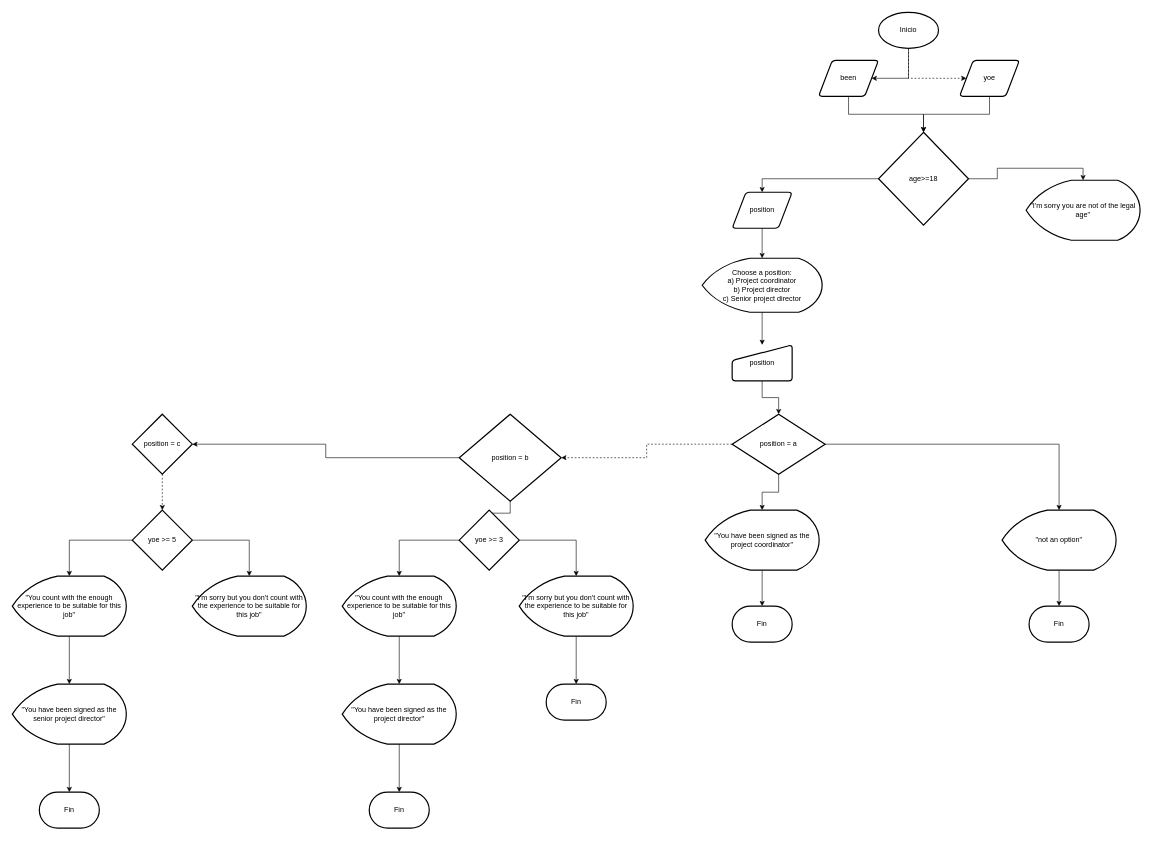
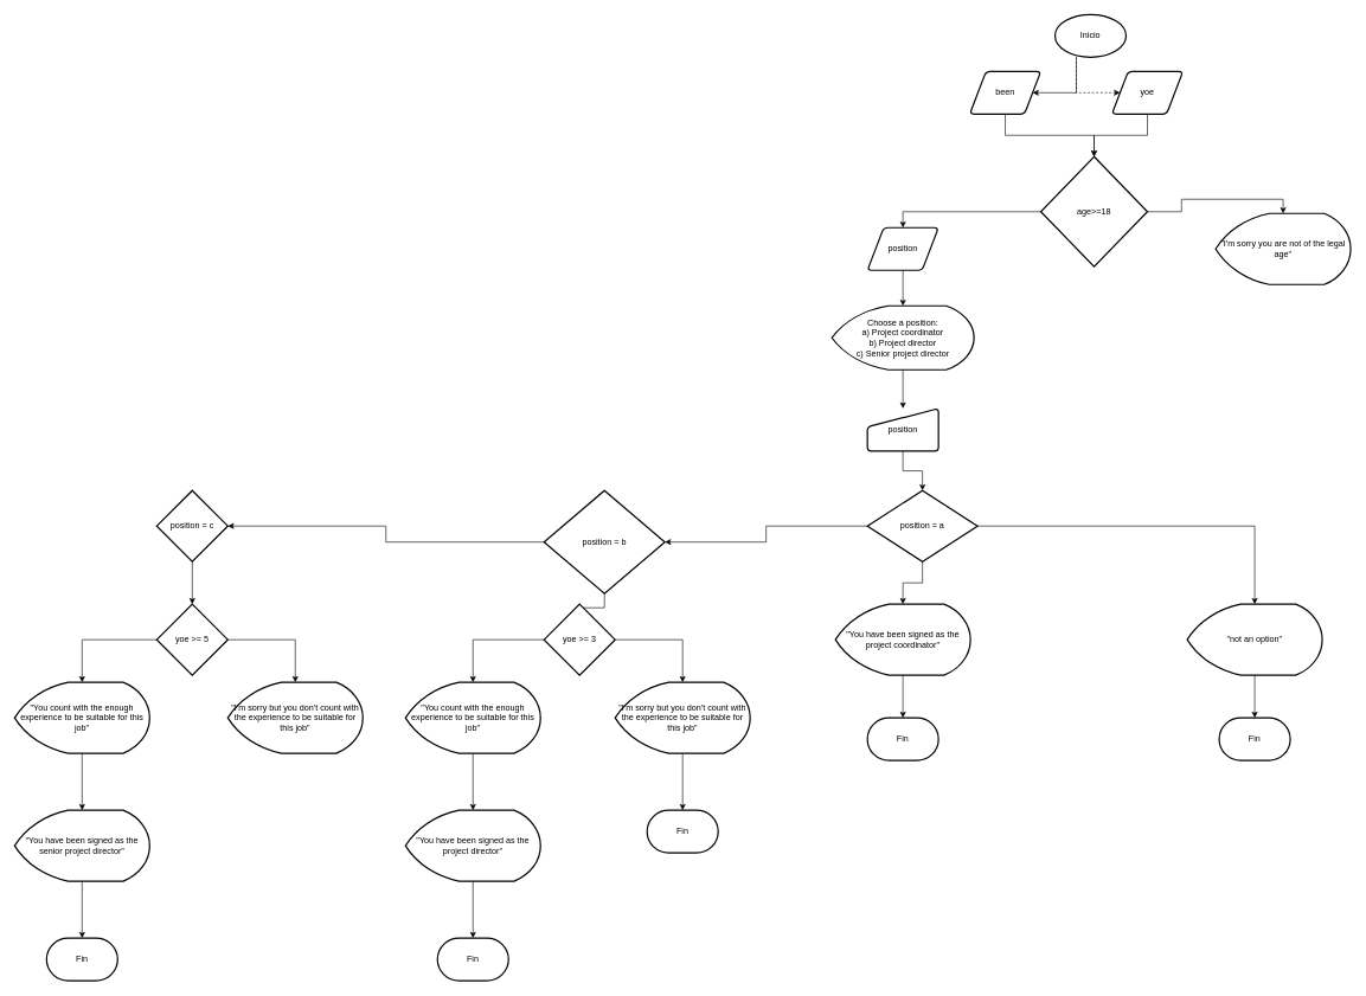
  <mxCell id="0" />
  <mxCell id="1" parent="0" />
  <mxCell id="2" style="edgeStyle=orthogonalEdgeStyle;rounded=0;orthogonalLoop=1;jettySize=auto;html=1;entryX=1;entryY=0.5;entryDx=0;entryDy=0;" edge="1" parent="1" source="4" target="5"><mxGeometry relative="1" as="geometry"><Array as="points"><mxPoint x="1514" y="130" /></Array></mxGeometry></mxCell>
  <mxCell id="3" style="edgeStyle=orthogonalEdgeStyle;rounded=0;orthogonalLoop=1;jettySize=auto;html=1;entryX=0;entryY=0.5;entryDx=0;entryDy=0;dashed=1;" edge="1" parent="1" source="4" target="6"><mxGeometry relative="1" as="geometry"><Array as="points"><mxPoint x="1514" y="130" /></Array></mxGeometry></mxCell>
- <mxCell id="4" value="Inicio" style="strokeWidth=2;html=1;shape=mxgraph.flowchart.start_1;whiteSpace=wrap;" vertex="1" parent="1"><mxGeometry x="1464" width="100" height="60" as="geometry" y="20" /></mxCell>
+ <mxCell id="4" value="Inicio" style="strokeWidth=2;html=1;shape=mxgraph.flowchart.start_1;whiteSpace=wrap;" vertex="1" parent="1"><mxGeometry x="1484" y="20" width="100" height="60" as="geometry" /></mxCell>
  <mxCell id="5" value="been" style="shape=parallelogram;html=1;strokeWidth=2;perimeter=parallelogramPerimeter;whiteSpace=wrap;rounded=1;arcSize=12;size=0.23;" vertex="1" parent="1"><mxGeometry x="1364" y="100" width="100" height="60" as="geometry" /></mxCell>
- <mxCell id="6" value="yoe" style="shape=parallelogram;html=1;strokeWidth=2;perimeter=parallelogramPerimeter;whiteSpace=wrap;rounded=1;arcSize=12;size=0.23;" vertex="1" parent="1"><mxGeometry x="1599" y="100" width="100" height="60" as="geometry" /></mxCell>
+ <mxCell id="6" value="yoe" style="shape=parallelogram;html=1;strokeWidth=2;perimeter=parallelogramPerimeter;whiteSpace=wrap;rounded=1;arcSize=12;size=0.23;" vertex="1" parent="1"><mxGeometry x="1564" y="100" width="100" height="60" as="geometry" /></mxCell>
  <mxCell id="7" style="edgeStyle=orthogonalEdgeStyle;rounded=0;orthogonalLoop=1;jettySize=auto;html=1;entryX=0.5;entryY=0;entryDx=0;entryDy=0;" edge="1" parent="1" source="8" target="11"><mxGeometry relative="1" as="geometry" /></mxCell>
  <mxCell id="8" value="age&amp;gt;=18" style="strokeWidth=2;html=1;shape=mxgraph.flowchart.decision;whiteSpace=wrap;" vertex="1" parent="1"><mxGeometry x="1464" y="220" width="150" height="155" as="geometry" /></mxCell>
  <mxCell id="9" style="edgeStyle=orthogonalEdgeStyle;rounded=0;orthogonalLoop=1;jettySize=auto;html=1;entryX=0.5;entryY=0;entryDx=0;entryDy=0;entryPerimeter=0;" edge="1" parent="1" source="5" target="8"><mxGeometry relative="1" as="geometry" /></mxCell>
  <mxCell id="10" style="edgeStyle=orthogonalEdgeStyle;rounded=0;orthogonalLoop=1;jettySize=auto;html=1;entryX=0.5;entryY=0;entryDx=0;entryDy=0;entryPerimeter=0;" edge="1" parent="1" source="6" target="8"><mxGeometry relative="1" as="geometry" /></mxCell>
  <mxCell id="11" value="position" style="shape=parallelogram;html=1;strokeWidth=2;perimeter=parallelogramPerimeter;whiteSpace=wrap;rounded=1;arcSize=12;size=0.23;" vertex="1" parent="1"><mxGeometry x="1220" y="320" width="100" height="60" as="geometry" /></mxCell>
  <mxCell id="12" value="" style="edgeStyle=orthogonalEdgeStyle;rounded=0;orthogonalLoop=1;jettySize=auto;html=1;" edge="1" parent="1" source="13" target="16"><mxGeometry relative="1" as="geometry" /></mxCell>
  <mxCell id="13" value="&lt;div&gt;Choose a position:&lt;/div&gt;&lt;div&gt;a) Project coordinator&lt;/div&gt;&lt;div&gt;b) Project director&lt;/div&gt;&lt;div&gt;c) Senior project director&lt;br&gt;&lt;/div&gt;" style="strokeWidth=2;html=1;shape=mxgraph.flowchart.display;whiteSpace=wrap;" vertex="1" parent="1"><mxGeometry x="1170" y="430" width="200" height="90" as="geometry" /></mxCell>
  <mxCell id="14" style="edgeStyle=orthogonalEdgeStyle;rounded=0;orthogonalLoop=1;jettySize=auto;html=1;entryX=0.5;entryY=0;entryDx=0;entryDy=0;entryPerimeter=0;" edge="1" parent="1" source="11" target="13"><mxGeometry relative="1" as="geometry" /></mxCell>
  <mxCell id="15" value="" style="edgeStyle=orthogonalEdgeStyle;rounded=0;orthogonalLoop=1;jettySize=auto;html=1;" edge="1" parent="1" source="16" target="19"><mxGeometry relative="1" as="geometry" /></mxCell>
  <mxCell id="16" value="position" style="html=1;strokeWidth=2;shape=manualInput;whiteSpace=wrap;rounded=1;size=26;arcSize=11;" vertex="1" parent="1"><mxGeometry x="1220" y="574.5" width="100" height="60" as="geometry" /></mxCell>
- <mxCell id="17" value="" style="edgeStyle=orthogonalEdgeStyle;rounded=0;orthogonalLoop=1;jettySize=auto;html=1;dashed=1;" edge="1" parent="1" source="19" target="22"><mxGeometry relative="1" as="geometry" /></mxCell>
+ <mxCell id="17" value="" style="edgeStyle=orthogonalEdgeStyle;rounded=0;orthogonalLoop=1;jettySize=auto;html=1;" edge="1" parent="1" source="19" target="22"><mxGeometry relative="1" as="geometry" /></mxCell>
  <mxCell id="18" value="" style="edgeStyle=orthogonalEdgeStyle;rounded=0;orthogonalLoop=1;jettySize=auto;html=1;" edge="1" parent="1" source="19" target="43"><mxGeometry relative="1" as="geometry" /></mxCell>
  <mxCell id="19" value="position = a" style="strokeWidth=2;html=1;shape=mxgraph.flowchart.decision;whiteSpace=wrap;" vertex="1" parent="1"><mxGeometry x="1220" y="690" width="155" height="100" as="geometry" /></mxCell>
  <mxCell id="20" value="" style="edgeStyle=orthogonalEdgeStyle;rounded=0;orthogonalLoop=1;jettySize=auto;html=1;" edge="1" parent="1" source="22" target="23"><mxGeometry relative="1" as="geometry" /></mxCell>
  <mxCell id="21" value="" style="edgeStyle=orthogonalEdgeStyle;rounded=0;orthogonalLoop=1;jettySize=auto;html=1;" edge="1" parent="1" source="22" target="32"><mxGeometry relative="1" as="geometry" /></mxCell>
  <mxCell id="22" value="position = b" style="strokeWidth=2;html=1;shape=mxgraph.flowchart.decision;whiteSpace=wrap;" vertex="1" parent="1"><mxGeometry x="765" y="690" width="170" height="145" as="geometry" /></mxCell>
  <mxCell id="23" value="position = c" style="strokeWidth=2;html=1;shape=mxgraph.flowchart.decision;whiteSpace=wrap;" vertex="1" parent="1"><mxGeometry x="220" y="690" width="100" height="100" as="geometry" /></mxCell>
  <mxCell id="24" value="" style="edgeStyle=orthogonalEdgeStyle;rounded=0;orthogonalLoop=1;jettySize=auto;html=1;" edge="1" parent="1" source="25" target="28"><mxGeometry relative="1" as="geometry" /></mxCell>
  <mxCell id="25" value="yoe &amp;gt;= 5" style="strokeWidth=2;html=1;shape=mxgraph.flowchart.decision;whiteSpace=wrap;" vertex="1" parent="1"><mxGeometry x="220" y="850" width="100" height="100" as="geometry" /></mxCell>
- <mxCell id="26" style="edgeStyle=orthogonalEdgeStyle;rounded=0;orthogonalLoop=1;jettySize=auto;html=1;entryX=0.5;entryY=0;entryDx=0;entryDy=0;entryPerimeter=0;dashed=1;" edge="1" parent="1" source="23" target="25"><mxGeometry relative="1" as="geometry" /></mxCell>
+ <mxCell id="26" style="edgeStyle=orthogonalEdgeStyle;rounded=0;orthogonalLoop=1;jettySize=auto;html=1;entryX=0.5;entryY=0;entryDx=0;entryDy=0;entryPerimeter=0;" edge="1" parent="1" source="23" target="25"><mxGeometry relative="1" as="geometry" /></mxCell>
  <mxCell id="27" value="" style="edgeStyle=orthogonalEdgeStyle;rounded=0;orthogonalLoop=1;jettySize=auto;html=1;" edge="1" parent="1" source="28" target="30"><mxGeometry relative="1" as="geometry" /></mxCell>
  <mxCell id="28" value="&quot;You count with the enough experience to be suitable for this job&quot;" style="strokeWidth=2;html=1;shape=mxgraph.flowchart.display;whiteSpace=wrap;" vertex="1" parent="1"><mxGeometry x="20" y="960" width="190" height="100" as="geometry" /></mxCell>
  <mxCell id="29" value="" style="edgeStyle=orthogonalEdgeStyle;rounded=0;orthogonalLoop=1;jettySize=auto;html=1;" edge="1" parent="1" source="30" target="49"><mxGeometry relative="1" as="geometry" /></mxCell>
  <mxCell id="30" value="&quot;You have been signed as the senior project director&quot;" style="strokeWidth=2;html=1;shape=mxgraph.flowchart.display;whiteSpace=wrap;" vertex="1" parent="1"><mxGeometry x="20" y="1140" width="190" height="100" as="geometry" /></mxCell>
  <mxCell id="31" value="" style="edgeStyle=orthogonalEdgeStyle;rounded=0;orthogonalLoop=1;jettySize=auto;html=1;" edge="1" parent="1" source="32" target="34"><mxGeometry relative="1" as="geometry" /></mxCell>
  <mxCell id="32" value="yoe &amp;gt;= 3" style="strokeWidth=2;html=1;shape=mxgraph.flowchart.decision;whiteSpace=wrap;" vertex="1" parent="1"><mxGeometry x="765" y="850" width="100" height="100" as="geometry" /></mxCell>
  <mxCell id="33" value="" style="edgeStyle=orthogonalEdgeStyle;rounded=0;orthogonalLoop=1;jettySize=auto;html=1;" edge="1" parent="1" source="34" target="38"><mxGeometry relative="1" as="geometry" /></mxCell>
  <mxCell id="34" value="&quot;You count with the enough experience to be suitable for this job&quot;" style="strokeWidth=2;html=1;shape=mxgraph.flowchart.display;whiteSpace=wrap;" vertex="1" parent="1"><mxGeometry x="570" y="960" width="190" height="100" as="geometry" /></mxCell>
  <mxCell id="35" value="&quot;I'm sorry but you don't count with the experience to be suitable for this job&quot;" style="strokeWidth=2;html=1;shape=mxgraph.flowchart.display;whiteSpace=wrap;" vertex="1" parent="1"><mxGeometry x="320" y="960" width="190" height="100" as="geometry" /></mxCell>
  <mxCell id="36" style="edgeStyle=orthogonalEdgeStyle;rounded=0;orthogonalLoop=1;jettySize=auto;html=1;entryX=0.5;entryY=0;entryDx=0;entryDy=0;entryPerimeter=0;" edge="1" parent="1" source="25" target="35"><mxGeometry relative="1" as="geometry"><Array as="points"><mxPoint x="415" y="900" /></Array></mxGeometry></mxCell>
  <mxCell id="37" value="" style="edgeStyle=orthogonalEdgeStyle;rounded=0;orthogonalLoop=1;jettySize=auto;html=1;" edge="1" parent="1" source="38" target="50"><mxGeometry relative="1" as="geometry" /></mxCell>
  <mxCell id="38" value="&quot;You have been signed as the project director&quot;" style="strokeWidth=2;html=1;shape=mxgraph.flowchart.display;whiteSpace=wrap;" vertex="1" parent="1"><mxGeometry x="570" y="1140" width="190" height="100" as="geometry" /></mxCell>
  <mxCell id="39" value="" style="edgeStyle=orthogonalEdgeStyle;rounded=0;orthogonalLoop=1;jettySize=auto;html=1;" edge="1" parent="1" source="40" target="51"><mxGeometry relative="1" as="geometry" /></mxCell>
  <mxCell id="40" value="&quot;I'm sorry but you don't count with the experience to be suitable for this job&quot;" style="strokeWidth=2;html=1;shape=mxgraph.flowchart.display;whiteSpace=wrap;" vertex="1" parent="1"><mxGeometry x="865" y="960" width="190" height="100" as="geometry" /></mxCell>
  <mxCell id="41" style="edgeStyle=orthogonalEdgeStyle;rounded=0;orthogonalLoop=1;jettySize=auto;html=1;entryX=0.5;entryY=0;entryDx=0;entryDy=0;entryPerimeter=0;" edge="1" parent="1" source="32" target="40"><mxGeometry relative="1" as="geometry"><Array as="points"><mxPoint x="960" y="900" /></Array></mxGeometry></mxCell>
  <mxCell id="42" value="" style="edgeStyle=orthogonalEdgeStyle;rounded=0;orthogonalLoop=1;jettySize=auto;html=1;" edge="1" parent="1" source="43" target="52"><mxGeometry relative="1" as="geometry" /></mxCell>
  <mxCell id="43" value="&quot;You have been signed as the project coordinator&quot;" style="strokeWidth=2;html=1;shape=mxgraph.flowchart.display;whiteSpace=wrap;" vertex="1" parent="1"><mxGeometry x="1175" y="850" width="190" height="100" as="geometry" /></mxCell>
  <mxCell id="44" value="" style="edgeStyle=orthogonalEdgeStyle;rounded=0;orthogonalLoop=1;jettySize=auto;html=1;" edge="1" parent="1" source="45" target="53"><mxGeometry relative="1" as="geometry" /></mxCell>
  <mxCell id="45" value="&quot;not an option&quot;" style="strokeWidth=2;html=1;shape=mxgraph.flowchart.display;whiteSpace=wrap;" vertex="1" parent="1"><mxGeometry x="1670" y="850" width="190" height="100" as="geometry" /></mxCell>
  <mxCell id="46" style="edgeStyle=orthogonalEdgeStyle;rounded=0;orthogonalLoop=1;jettySize=auto;html=1;entryX=0.5;entryY=0;entryDx=0;entryDy=0;entryPerimeter=0;" edge="1" parent="1" source="19" target="45"><mxGeometry relative="1" as="geometry" /></mxCell>
  <mxCell id="47" value="&quot;I'm sorry you are not of the legal age&quot;" style="strokeWidth=2;html=1;shape=mxgraph.flowchart.display;whiteSpace=wrap;" vertex="1" parent="1"><mxGeometry x="1710" y="300" width="190" height="100" as="geometry" /></mxCell>
  <mxCell id="48" style="edgeStyle=orthogonalEdgeStyle;rounded=0;orthogonalLoop=1;jettySize=auto;html=1;entryX=0.5;entryY=0;entryDx=0;entryDy=0;entryPerimeter=0;" edge="1" parent="1" source="8" target="47"><mxGeometry relative="1" as="geometry" /></mxCell>
  <mxCell id="49" value="Fin" style="strokeWidth=2;html=1;shape=mxgraph.flowchart.terminator;whiteSpace=wrap;" vertex="1" parent="1"><mxGeometry x="65" y="1320" width="100" height="60" as="geometry" /></mxCell>
  <mxCell id="50" value="Fin" style="strokeWidth=2;html=1;shape=mxgraph.flowchart.terminator;whiteSpace=wrap;" vertex="1" parent="1"><mxGeometry x="615" y="1320" width="100" height="60" as="geometry" /></mxCell>
  <mxCell id="51" value="Fin" style="strokeWidth=2;html=1;shape=mxgraph.flowchart.terminator;whiteSpace=wrap;" vertex="1" parent="1"><mxGeometry x="910" y="1140" width="100" height="60" as="geometry" /></mxCell>
  <mxCell id="52" value="Fin" style="strokeWidth=2;html=1;shape=mxgraph.flowchart.terminator;whiteSpace=wrap;" vertex="1" parent="1"><mxGeometry x="1220" y="1010" width="100" height="60" as="geometry" /></mxCell>
  <mxCell id="53" value="Fin" style="strokeWidth=2;html=1;shape=mxgraph.flowchart.terminator;whiteSpace=wrap;" vertex="1" parent="1"><mxGeometry x="1715" y="1010" width="100" height="60" as="geometry" /></mxCell>
